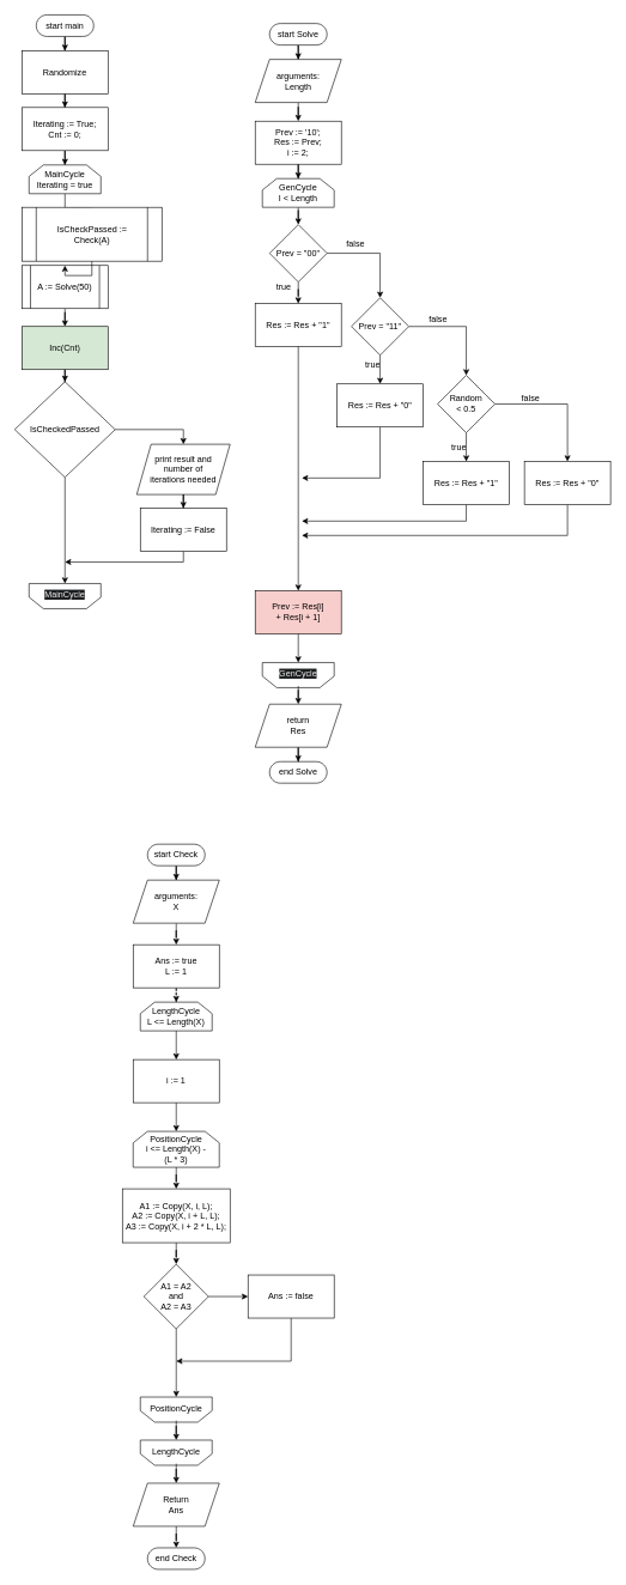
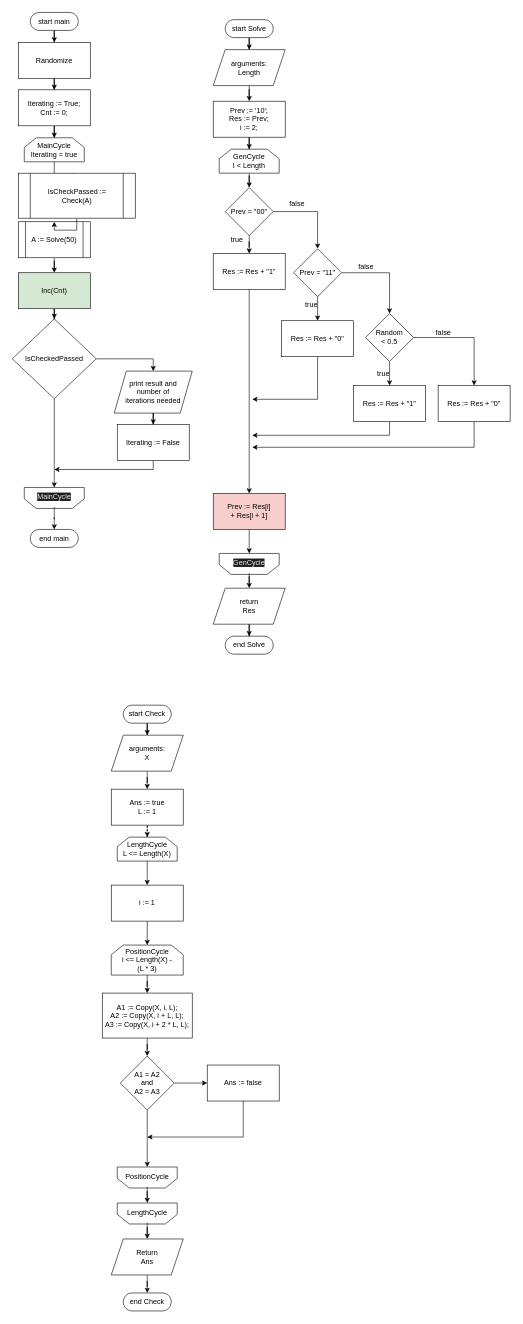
  <mxCell id="0" />
  <mxCell id="1" parent="0" />
  <mxCell id="2" value="" style="edgeStyle=orthogonalEdgeStyle;rounded=0;orthogonalLoop=1;jettySize=auto;html=1;" parent="1" source="3" target="5" edge="1"><mxGeometry relative="1" as="geometry" /></mxCell>
  <mxCell id="3" value="start main" style="html=1;dashed=0;whiteSpace=wrap;shape=mxgraph.dfd.start" parent="1" vertex="1"><mxGeometry x="50" y="20" width="80" height="30" as="geometry" /></mxCell>
  <mxCell id="4" value="" style="edgeStyle=orthogonalEdgeStyle;rounded=0;orthogonalLoop=1;jettySize=auto;html=1;" parent="1" source="5" target="7" edge="1"><mxGeometry relative="1" as="geometry" /></mxCell>
  <mxCell id="5" value="Randomize" style="rounded=0;whiteSpace=wrap;html=1;" parent="1" vertex="1"><mxGeometry x="30" y="70" width="120" height="60" as="geometry" /></mxCell>
  <mxCell id="6" value="" style="edgeStyle=orthogonalEdgeStyle;rounded=0;orthogonalLoop=1;jettySize=auto;html=1;" parent="1" source="7" target="9" edge="1"><mxGeometry relative="1" as="geometry" /></mxCell>
  <mxCell id="7" value="Iterating := True;&lt;div&gt;Cnt := 0;&lt;/div&gt;" style="whiteSpace=wrap;html=1;rounded=0;" parent="1" vertex="1"><mxGeometry x="30" y="149" width="120" height="60" as="geometry" /></mxCell>
  <mxCell id="8" value="" style="edgeStyle=orthogonalEdgeStyle;rounded=0;orthogonalLoop=1;jettySize=auto;html=1;" edge="1" parent="1" source="9" target="28"><mxGeometry relative="1" as="geometry" /></mxCell>
  <mxCell id="9" value="MainCycle&lt;div&gt;Iterating = true&lt;/div&gt;" style="shape=loopLimit;whiteSpace=wrap;html=1;" parent="1" vertex="1"><mxGeometry x="40" y="229" width="100" height="40" as="geometry" /></mxCell>
  <mxCell id="10" value="/" style="group" parent="1" vertex="1" connectable="0"><mxGeometry x="40" y="812" width="100" height="52" as="geometry" /></mxCell>
  <mxCell id="11" value="" style="shape=loopLimit;whiteSpace=wrap;html=1;rotation=-180;" parent="10" vertex="1"><mxGeometry width="100" height="35" as="geometry" /></mxCell>
  <mxCell id="12" value="&lt;span style=&quot;color: rgb(240, 240, 240); font-family: Helvetica; font-size: 12px; font-style: normal; font-variant-ligatures: normal; font-variant-caps: normal; font-weight: 400; letter-spacing: normal; orphans: 2; text-indent: 0px; text-transform: none; widows: 2; word-spacing: 0px; -webkit-text-stroke-width: 0px; white-space: normal; background-color: rgb(27, 29, 30); text-decoration-thickness: initial; text-decoration-style: initial; text-decoration-color: initial; float: none; display: inline !important;&quot;&gt;MainCycle&lt;/span&gt;" style="text;whiteSpace=wrap;html=1;rounded=0;verticalAlign=middle;align=center;" parent="10" vertex="1"><mxGeometry width="100" height="32.812" as="geometry" /></mxCell>
  <mxCell id="13" value="" style="edgeStyle=orthogonalEdgeStyle;rounded=0;orthogonalLoop=1;jettySize=auto;html=1;" parent="1" source="14" target="16" edge="1"><mxGeometry relative="1" as="geometry" /></mxCell>
  <mxCell id="14" value="A := Solve(50)" style="shape=process;whiteSpace=wrap;html=1;backgroundOutline=1;" parent="1" vertex="1"><mxGeometry x="30" y="369" width="120" height="60" as="geometry" /></mxCell>
  <mxCell id="15" value="" style="edgeStyle=orthogonalEdgeStyle;rounded=0;orthogonalLoop=1;jettySize=auto;html=1;" parent="1" source="16" target="19" edge="1"><mxGeometry relative="1" as="geometry" /></mxCell>
  <mxCell id="16" value="Inc(Cnt)" style="whiteSpace=wrap;html=1;fillColor=#d5e8d4;" parent="1" vertex="1"><mxGeometry x="30" y="454" width="120" height="60" as="geometry" /></mxCell>
  <mxCell id="17" value="" style="edgeStyle=orthogonalEdgeStyle;rounded=0;orthogonalLoop=1;jettySize=auto;html=1;" edge="1" parent="1" source="19" target="12"><mxGeometry relative="1" as="geometry" /></mxCell>
  <mxCell id="18" value="" style="edgeStyle=orthogonalEdgeStyle;rounded=0;orthogonalLoop=1;jettySize=auto;html=1;entryX=0.5;entryY=0;entryDx=0;entryDy=0;" edge="1" parent="1" source="19" target="30"><mxGeometry relative="1" as="geometry" /></mxCell>
  <mxCell id="19" value="IsCheckedPassed" style="rhombus;whiteSpace=wrap;html=1;" parent="1" vertex="1"><mxGeometry x="20" y="531" width="140" height="133" as="geometry" /></mxCell>
  <mxCell id="20" value="" style="edgeStyle=orthogonalEdgeStyle;rounded=0;orthogonalLoop=1;jettySize=auto;html=1;" edge="1" parent="1" source="21" target="24"><mxGeometry relative="1" as="geometry" /></mxCell>
  <mxCell id="21" value="start Solve" style="html=1;dashed=0;whiteSpace=wrap;shape=mxgraph.dfd.start" vertex="1" parent="1"><mxGeometry x="375" y="32" width="80" height="30" as="geometry" /></mxCell>
  <mxCell id="22" value="end Solve" style="html=1;dashed=0;whiteSpace=wrap;shape=mxgraph.dfd.start" vertex="1" parent="1"><mxGeometry x="375" y="1060" width="80" height="30" as="geometry" /></mxCell>
  <mxCell id="23" value="" style="edgeStyle=orthogonalEdgeStyle;rounded=0;orthogonalLoop=1;jettySize=auto;html=1;" edge="1" parent="1" source="24" target="34"><mxGeometry relative="1" as="geometry" /></mxCell>
  <mxCell id="24" value="arguments:&lt;div&gt;Length&lt;/div&gt;" style="shape=parallelogram;perimeter=parallelogramPerimeter;whiteSpace=wrap;html=1;fixedSize=1;" vertex="1" parent="1"><mxGeometry x="355" y="82" width="120" height="60" as="geometry" /></mxCell>
  <mxCell id="25" value="" style="edgeStyle=orthogonalEdgeStyle;rounded=0;orthogonalLoop=1;jettySize=auto;html=1;" edge="1" parent="1" source="26" target="22"><mxGeometry relative="1" as="geometry" /></mxCell>
  <mxCell id="26" value="return&lt;div&gt;Res&lt;/div&gt;" style="shape=parallelogram;perimeter=parallelogramPerimeter;whiteSpace=wrap;html=1;fixedSize=1;" vertex="1" parent="1"><mxGeometry x="355" y="980" width="120" height="60" as="geometry" /></mxCell>
  <mxCell id="27" value="" style="edgeStyle=orthogonalEdgeStyle;rounded=0;orthogonalLoop=1;jettySize=auto;html=1;" edge="1" parent="1" source="28" target="14"><mxGeometry relative="1" as="geometry" /></mxCell>
  <mxCell id="28" value="IsCheckPassed :=&lt;div&gt;Check(A)&lt;/div&gt;" style="shape=process;whiteSpace=wrap;html=1;backgroundOutline=1;" vertex="1" parent="1"><mxGeometry x="30" y="288" width="195" height="75" as="geometry" /></mxCell>
  <mxCell id="29" value="" style="edgeStyle=orthogonalEdgeStyle;rounded=0;orthogonalLoop=1;jettySize=auto;html=1;" edge="1" parent="1" source="30" target="32"><mxGeometry relative="1" as="geometry" /></mxCell>
  <mxCell id="30" value="print result and&lt;div&gt;number of&lt;div&gt;iterations needed&lt;/div&gt;&lt;/div&gt;" style="shape=parallelogram;perimeter=parallelogramPerimeter;whiteSpace=wrap;html=1;fixedSize=1;" vertex="1" parent="1"><mxGeometry x="190" y="618" width="130" height="70" as="geometry" /></mxCell>
  <mxCell id="31" style="edgeStyle=orthogonalEdgeStyle;rounded=0;orthogonalLoop=1;jettySize=auto;html=1;exitX=0.5;exitY=1;exitDx=0;exitDy=0;" edge="1" parent="1" source="32"><mxGeometry relative="1" as="geometry"><mxPoint x="90" y="782" as="targetPoint" /><Array as="points"><mxPoint x="255" y="782" /></Array></mxGeometry></mxCell>
  <mxCell id="32" value="Iterating := False" style="whiteSpace=wrap;html=1;" vertex="1" parent="1"><mxGeometry x="195" y="707" width="120" height="60" as="geometry" /></mxCell>
  <mxCell id="33" value="" style="edgeStyle=orthogonalEdgeStyle;rounded=0;orthogonalLoop=1;jettySize=auto;html=1;" edge="1" parent="1" source="34" target="36"><mxGeometry relative="1" as="geometry" /></mxCell>
  <mxCell id="34" value="Prev := '10';&lt;div&gt;Res := Prev;&lt;/div&gt;&lt;div&gt;i := 2;&lt;/div&gt;" style="whiteSpace=wrap;html=1;" vertex="1" parent="1"><mxGeometry x="355" y="168" width="120" height="60" as="geometry" /></mxCell>
  <mxCell id="35" value="" style="edgeStyle=orthogonalEdgeStyle;rounded=0;orthogonalLoop=1;jettySize=auto;html=1;" edge="1" parent="1" source="36" target="45"><mxGeometry relative="1" as="geometry" /></mxCell>
  <mxCell id="36" value="GenCycle&lt;div&gt;I &amp;lt; Length&lt;/div&gt;" style="shape=loopLimit;whiteSpace=wrap;html=1;" vertex="1" parent="1"><mxGeometry x="365" y="248" width="100" height="40" as="geometry" /></mxCell>
+ <mxCell id="37" value="end main" style="html=1;dashed=0;whiteSpace=wrap;shape=mxgraph.dfd.start" vertex="1" parent="1"><mxGeometry x="50" y="882" width="80" height="30" as="geometry" /></mxCell>
+ <mxCell id="38" value="" style="edgeStyle=orthogonalEdgeStyle;rounded=0;orthogonalLoop=1;jettySize=auto;html=1;" edge="1" parent="1" source="12" target="37"><mxGeometry relative="1" as="geometry" /></mxCell>
  <mxCell id="39" value="/" style="group" vertex="1" connectable="0" parent="1"><mxGeometry x="365" y="922" width="100" height="52" as="geometry" /></mxCell>
  <mxCell id="40" value="" style="shape=loopLimit;whiteSpace=wrap;html=1;rotation=-180;" vertex="1" parent="39"><mxGeometry width="100" height="35" as="geometry" /></mxCell>
  <mxCell id="41" value="&lt;span style=&quot;color: rgb(240, 240, 240); font-family: Helvetica; font-size: 12px; font-style: normal; font-variant-ligatures: normal; font-variant-caps: normal; font-weight: 400; letter-spacing: normal; orphans: 2; text-indent: 0px; text-transform: none; widows: 2; word-spacing: 0px; -webkit-text-stroke-width: 0px; white-space: normal; background-color: rgb(27, 29, 30); text-decoration-thickness: initial; text-decoration-style: initial; text-decoration-color: initial; float: none; display: inline !important;&quot;&gt;GenCycle&lt;/span&gt;" style="text;whiteSpace=wrap;html=1;rounded=0;verticalAlign=middle;align=center;" vertex="1" parent="39"><mxGeometry width="100" height="32.812" as="geometry" /></mxCell>
  <mxCell id="42" value="" style="edgeStyle=orthogonalEdgeStyle;rounded=0;orthogonalLoop=1;jettySize=auto;html=1;" edge="1" parent="1" source="41" target="26"><mxGeometry relative="1" as="geometry" /></mxCell>
  <mxCell id="43" value="" style="edgeStyle=orthogonalEdgeStyle;rounded=0;orthogonalLoop=1;jettySize=auto;html=1;" edge="1" parent="1" source="45" target="48"><mxGeometry relative="1" as="geometry" /></mxCell>
  <mxCell id="44" value="" style="edgeStyle=orthogonalEdgeStyle;rounded=0;orthogonalLoop=1;jettySize=auto;html=1;" edge="1" parent="1" source="45" target="50"><mxGeometry relative="1" as="geometry" /></mxCell>
  <mxCell id="45" value="Prev = &quot;00&quot;" style="rhombus;whiteSpace=wrap;html=1;" vertex="1" parent="1"><mxGeometry x="375" y="312" width="80" height="80" as="geometry" /></mxCell>
  <mxCell id="46" value="" style="edgeStyle=orthogonalEdgeStyle;rounded=0;orthogonalLoop=1;jettySize=auto;html=1;" edge="1" parent="1" source="48" target="54"><mxGeometry relative="1" as="geometry" /></mxCell>
  <mxCell id="47" style="edgeStyle=orthogonalEdgeStyle;rounded=0;orthogonalLoop=1;jettySize=auto;html=1;exitX=1;exitY=0.5;exitDx=0;exitDy=0;entryX=0.5;entryY=0;entryDx=0;entryDy=0;" edge="1" parent="1" source="48" target="57"><mxGeometry relative="1" as="geometry" /></mxCell>
  <mxCell id="48" value="Prev = &quot;11&quot;" style="rhombus;whiteSpace=wrap;html=1;" vertex="1" parent="1"><mxGeometry x="489" y="414" width="80" height="80" as="geometry" /></mxCell>
  <mxCell id="49" style="edgeStyle=orthogonalEdgeStyle;rounded=0;orthogonalLoop=1;jettySize=auto;html=1;exitX=0.5;exitY=1;exitDx=0;exitDy=0;entryX=0.5;entryY=0;entryDx=0;entryDy=0;" edge="1" parent="1" source="67" target="41"><mxGeometry relative="1" as="geometry" /></mxCell>
  <mxCell id="50" value="Res := Res + &quot;1&quot;" style="whiteSpace=wrap;html=1;" vertex="1" parent="1"><mxGeometry x="355" y="422" width="120" height="60" as="geometry" /></mxCell>
  <mxCell id="51" value="true" style="text;strokeColor=none;align=center;fillColor=none;html=1;verticalAlign=middle;whiteSpace=wrap;rounded=0;" vertex="1" parent="1"><mxGeometry x="365" y="384" width="60" height="30" as="geometry" /></mxCell>
  <mxCell id="52" value="false" style="text;strokeColor=none;align=center;fillColor=none;html=1;verticalAlign=middle;whiteSpace=wrap;rounded=0;" vertex="1" parent="1"><mxGeometry x="465" y="325" width="60" height="30" as="geometry" /></mxCell>
  <mxCell id="53" style="edgeStyle=orthogonalEdgeStyle;rounded=0;orthogonalLoop=1;jettySize=auto;html=1;exitX=0.5;exitY=1;exitDx=0;exitDy=0;" edge="1" parent="1" source="54"><mxGeometry relative="1" as="geometry"><mxPoint x="420" y="665" as="targetPoint" /><Array as="points"><mxPoint x="529" y="665" /></Array></mxGeometry></mxCell>
  <mxCell id="54" value="Res := Res + &quot;0&quot;" style="whiteSpace=wrap;html=1;" vertex="1" parent="1"><mxGeometry x="469" y="534" width="120" height="60" as="geometry" /></mxCell>
  <mxCell id="55" value="" style="edgeStyle=orthogonalEdgeStyle;rounded=0;orthogonalLoop=1;jettySize=auto;html=1;" edge="1" parent="1" source="57" target="59"><mxGeometry relative="1" as="geometry" /></mxCell>
  <mxCell id="56" style="edgeStyle=orthogonalEdgeStyle;rounded=0;orthogonalLoop=1;jettySize=auto;html=1;exitX=1;exitY=0.5;exitDx=0;exitDy=0;entryX=0.5;entryY=0;entryDx=0;entryDy=0;" edge="1" parent="1" source="57" target="61"><mxGeometry relative="1" as="geometry" /></mxCell>
  <mxCell id="57" value="Random&lt;div&gt;&amp;lt; 0.5&lt;/div&gt;" style="rhombus;whiteSpace=wrap;html=1;" vertex="1" parent="1"><mxGeometry x="609" y="522" width="80" height="80" as="geometry" /></mxCell>
  <mxCell id="58" style="edgeStyle=orthogonalEdgeStyle;rounded=0;orthogonalLoop=1;jettySize=auto;html=1;exitX=0.5;exitY=1;exitDx=0;exitDy=0;" edge="1" parent="1" source="59"><mxGeometry relative="1" as="geometry"><mxPoint x="420" y="725" as="targetPoint" /><Array as="points"><mxPoint x="649" y="725" /><mxPoint x="420" y="725" /></Array></mxGeometry></mxCell>
  <mxCell id="59" value="Res := Res + &quot;1&quot;" style="whiteSpace=wrap;html=1;" vertex="1" parent="1"><mxGeometry x="589" y="642" width="120" height="60" as="geometry" /></mxCell>
  <mxCell id="60" style="edgeStyle=orthogonalEdgeStyle;rounded=0;orthogonalLoop=1;jettySize=auto;html=1;exitX=0.5;exitY=1;exitDx=0;exitDy=0;" edge="1" parent="1" source="61"><mxGeometry relative="1" as="geometry"><mxPoint x="420" y="745" as="targetPoint" /><Array as="points"><mxPoint x="790" y="745" /><mxPoint x="420" y="745" /></Array></mxGeometry></mxCell>
  <mxCell id="61" value="Res := Res + &quot;0&quot;" style="whiteSpace=wrap;html=1;" vertex="1" parent="1"><mxGeometry x="730" y="642" width="120" height="60" as="geometry" /></mxCell>
  <mxCell id="62" value="true" style="text;strokeColor=none;align=center;fillColor=none;html=1;verticalAlign=middle;whiteSpace=wrap;rounded=0;" vertex="1" parent="1"><mxGeometry x="489" y="492" width="60" height="30" as="geometry" /></mxCell>
  <mxCell id="63" value="false" style="text;strokeColor=none;align=center;fillColor=none;html=1;verticalAlign=middle;whiteSpace=wrap;rounded=0;" vertex="1" parent="1"><mxGeometry x="580" y="429" width="60" height="30" as="geometry" /></mxCell>
  <mxCell id="64" value="true" style="text;strokeColor=none;align=center;fillColor=none;html=1;verticalAlign=middle;whiteSpace=wrap;rounded=0;" vertex="1" parent="1"><mxGeometry x="609" y="607" width="60" height="30" as="geometry" /></mxCell>
  <mxCell id="65" value="false" style="text;strokeColor=none;align=center;fillColor=none;html=1;verticalAlign=middle;whiteSpace=wrap;rounded=0;" vertex="1" parent="1"><mxGeometry x="709" y="540" width="60" height="30" as="geometry" /></mxCell>
  <mxCell id="66" value="" style="edgeStyle=orthogonalEdgeStyle;rounded=0;orthogonalLoop=1;jettySize=auto;html=1;exitX=0.5;exitY=1;exitDx=0;exitDy=0;entryX=0.5;entryY=0;entryDx=0;entryDy=0;" edge="1" parent="1" source="50" target="67"><mxGeometry relative="1" as="geometry"><mxPoint x="415" y="482" as="sourcePoint" /><mxPoint x="415" y="922" as="targetPoint" /></mxGeometry></mxCell>
  <mxCell id="67" value="Prev := Res[i]&lt;div&gt;+ Res[i + 1]&lt;/div&gt;" style="rounded=0;whiteSpace=wrap;html=1;fillColor=#f8cecc;" vertex="1" parent="1"><mxGeometry x="355" y="822" width="120" height="60" as="geometry" /></mxCell>
  <mxCell id="68" value="" style="edgeStyle=orthogonalEdgeStyle;rounded=0;orthogonalLoop=1;jettySize=auto;html=1;" edge="1" parent="1" source="69" target="72"><mxGeometry relative="1" as="geometry" /></mxCell>
  <mxCell id="69" value="start Check" style="html=1;dashed=0;whiteSpace=wrap;shape=mxgraph.dfd.start" vertex="1" parent="1"><mxGeometry x="205" y="1175" width="80" height="30" as="geometry" /></mxCell>
  <mxCell id="70" value="end Check" style="html=1;dashed=0;whiteSpace=wrap;shape=mxgraph.dfd.start" vertex="1" parent="1"><mxGeometry x="205" y="2155" width="80" height="30" as="geometry" /></mxCell>
  <mxCell id="71" value="" style="edgeStyle=orthogonalEdgeStyle;rounded=0;orthogonalLoop=1;jettySize=auto;html=1;" edge="1" parent="1" source="72" target="74"><mxGeometry relative="1" as="geometry" /></mxCell>
  <mxCell id="72" value="arguments:&lt;div&gt;X&lt;/div&gt;" style="shape=parallelogram;perimeter=parallelogramPerimeter;whiteSpace=wrap;html=1;fixedSize=1;" vertex="1" parent="1"><mxGeometry x="185" y="1225" width="120" height="60" as="geometry" /></mxCell>
  <mxCell id="73" value="" style="edgeStyle=orthogonalEdgeStyle;rounded=0;orthogonalLoop=1;jettySize=auto;html=1;dashed=1;" edge="1" parent="1" source="74" target="76"><mxGeometry relative="1" as="geometry" /></mxCell>
  <mxCell id="74" value="Ans := true&lt;div&gt;L := 1&lt;/div&gt;" style="whiteSpace=wrap;html=1;" vertex="1" parent="1"><mxGeometry x="185" y="1315" width="120" height="60" as="geometry" /></mxCell>
  <mxCell id="75" value="" style="edgeStyle=orthogonalEdgeStyle;rounded=0;orthogonalLoop=1;jettySize=auto;html=1;" edge="1" parent="1" source="97" target="81"><mxGeometry relative="1" as="geometry" /></mxCell>
  <mxCell id="76" value="LengthCycle&lt;div&gt;L &amp;lt;= Length(X)&lt;/div&gt;" style="shape=loopLimit;whiteSpace=wrap;html=1;" vertex="1" parent="1"><mxGeometry x="195" y="1395" width="100" height="40" as="geometry" /></mxCell>
  <mxCell id="77" value="/" style="group" vertex="1" connectable="0" parent="1"><mxGeometry x="195" y="1945" width="100" height="52" as="geometry" /></mxCell>
  <mxCell id="78" value="" style="shape=loopLimit;whiteSpace=wrap;html=1;rotation=-180;" vertex="1" parent="77"><mxGeometry width="100" height="35" as="geometry" /></mxCell>
  <mxCell id="79" value="PositionCycle" style="text;whiteSpace=wrap;html=1;rounded=0;verticalAlign=middle;align=center;" vertex="1" parent="77"><mxGeometry width="100" height="32.812" as="geometry" /></mxCell>
  <mxCell id="80" value="" style="edgeStyle=orthogonalEdgeStyle;rounded=0;orthogonalLoop=1;jettySize=auto;html=1;" edge="1" parent="1" source="81" target="90"><mxGeometry relative="1" as="geometry" /></mxCell>
  <mxCell id="81" value="PositionCycle&lt;div&gt;i &amp;lt;= Length(X) -&lt;/div&gt;&lt;div&gt;(L * 3)&lt;/div&gt;" style="shape=loopLimit;whiteSpace=wrap;html=1;" vertex="1" parent="1"><mxGeometry x="185" y="1575" width="120" height="50" as="geometry" /></mxCell>
  <mxCell id="82" value="/" style="group" vertex="1" connectable="0" parent="1"><mxGeometry x="195" y="2005" width="100" height="52" as="geometry" /></mxCell>
  <mxCell id="83" value="" style="shape=loopLimit;whiteSpace=wrap;html=1;rotation=-180;" vertex="1" parent="82"><mxGeometry width="100" height="35" as="geometry" /></mxCell>
  <mxCell id="84" value="LengthCycle" style="text;whiteSpace=wrap;html=1;rounded=0;verticalAlign=middle;align=center;" vertex="1" parent="82"><mxGeometry width="100" height="32.812" as="geometry" /></mxCell>
  <mxCell id="85" value="" style="edgeStyle=orthogonalEdgeStyle;rounded=0;orthogonalLoop=1;jettySize=auto;html=1;" edge="1" parent="1" source="79" target="84"><mxGeometry relative="1" as="geometry" /></mxCell>
  <mxCell id="86" value="" style="edgeStyle=orthogonalEdgeStyle;rounded=0;orthogonalLoop=1;jettySize=auto;html=1;" edge="1" parent="1" source="87" target="70"><mxGeometry relative="1" as="geometry" /></mxCell>
  <mxCell id="87" value="Return&lt;div&gt;Ans&lt;/div&gt;" style="shape=parallelogram;perimeter=parallelogramPerimeter;whiteSpace=wrap;html=1;fixedSize=1;" vertex="1" parent="1"><mxGeometry x="185" y="2064.999" width="120" height="60" as="geometry" /></mxCell>
  <mxCell id="88" value="" style="edgeStyle=orthogonalEdgeStyle;rounded=0;orthogonalLoop=1;jettySize=auto;html=1;" edge="1" parent="1" source="84" target="87"><mxGeometry relative="1" as="geometry" /></mxCell>
  <mxCell id="89" value="" style="edgeStyle=orthogonalEdgeStyle;rounded=0;orthogonalLoop=1;jettySize=auto;html=1;" edge="1" parent="1" source="90" target="93"><mxGeometry relative="1" as="geometry" /></mxCell>
  <mxCell id="90" value="&lt;div&gt;A1 := Copy(X, i, L);&lt;/div&gt;&lt;div&gt;A2 := Copy(X, i + L, L);&lt;/div&gt;&lt;div&gt;A3 := Copy(X, i + 2 * L, L);&lt;/div&gt;" style="whiteSpace=wrap;html=1;" vertex="1" parent="1"><mxGeometry x="170" y="1655" width="150" height="75" as="geometry" /></mxCell>
  <mxCell id="91" value="" style="edgeStyle=orthogonalEdgeStyle;rounded=0;orthogonalLoop=1;jettySize=auto;html=1;" edge="1" parent="1" source="93" target="79"><mxGeometry relative="1" as="geometry" /></mxCell>
  <mxCell id="92" value="" style="edgeStyle=orthogonalEdgeStyle;rounded=0;orthogonalLoop=1;jettySize=auto;html=1;" edge="1" parent="1" source="93" target="95"><mxGeometry relative="1" as="geometry" /></mxCell>
  <mxCell id="93" value="A1 = A2&lt;div&gt;and&lt;/div&gt;&lt;div&gt;A2 = A3&lt;/div&gt;" style="rhombus;whiteSpace=wrap;html=1;" vertex="1" parent="1"><mxGeometry x="200" y="1760" width="90" height="90" as="geometry" /></mxCell>
  <mxCell id="94" style="edgeStyle=orthogonalEdgeStyle;rounded=0;orthogonalLoop=1;jettySize=auto;html=1;exitX=0.5;exitY=1;exitDx=0;exitDy=0;" edge="1" parent="1" source="95"><mxGeometry relative="1" as="geometry"><mxPoint x="245" y="1895" as="targetPoint" /><Array as="points"><mxPoint x="405" y="1895" /><mxPoint x="245" y="1895" /></Array></mxGeometry></mxCell>
  <mxCell id="95" value="Ans := false" style="whiteSpace=wrap;html=1;" vertex="1" parent="1"><mxGeometry x="345" y="1775" width="120" height="60" as="geometry" /></mxCell>
  <mxCell id="96" value="" style="edgeStyle=orthogonalEdgeStyle;rounded=0;orthogonalLoop=1;jettySize=auto;html=1;" edge="1" parent="1" source="76" target="97"><mxGeometry relative="1" as="geometry"><mxPoint x="245" y="1435" as="sourcePoint" /><mxPoint x="245" y="1575" as="targetPoint" /></mxGeometry></mxCell>
  <mxCell id="97" value="i := 1" style="rounded=0;whiteSpace=wrap;html=1;" vertex="1" parent="1"><mxGeometry x="185" y="1475" width="120" height="60" as="geometry" /></mxCell>
